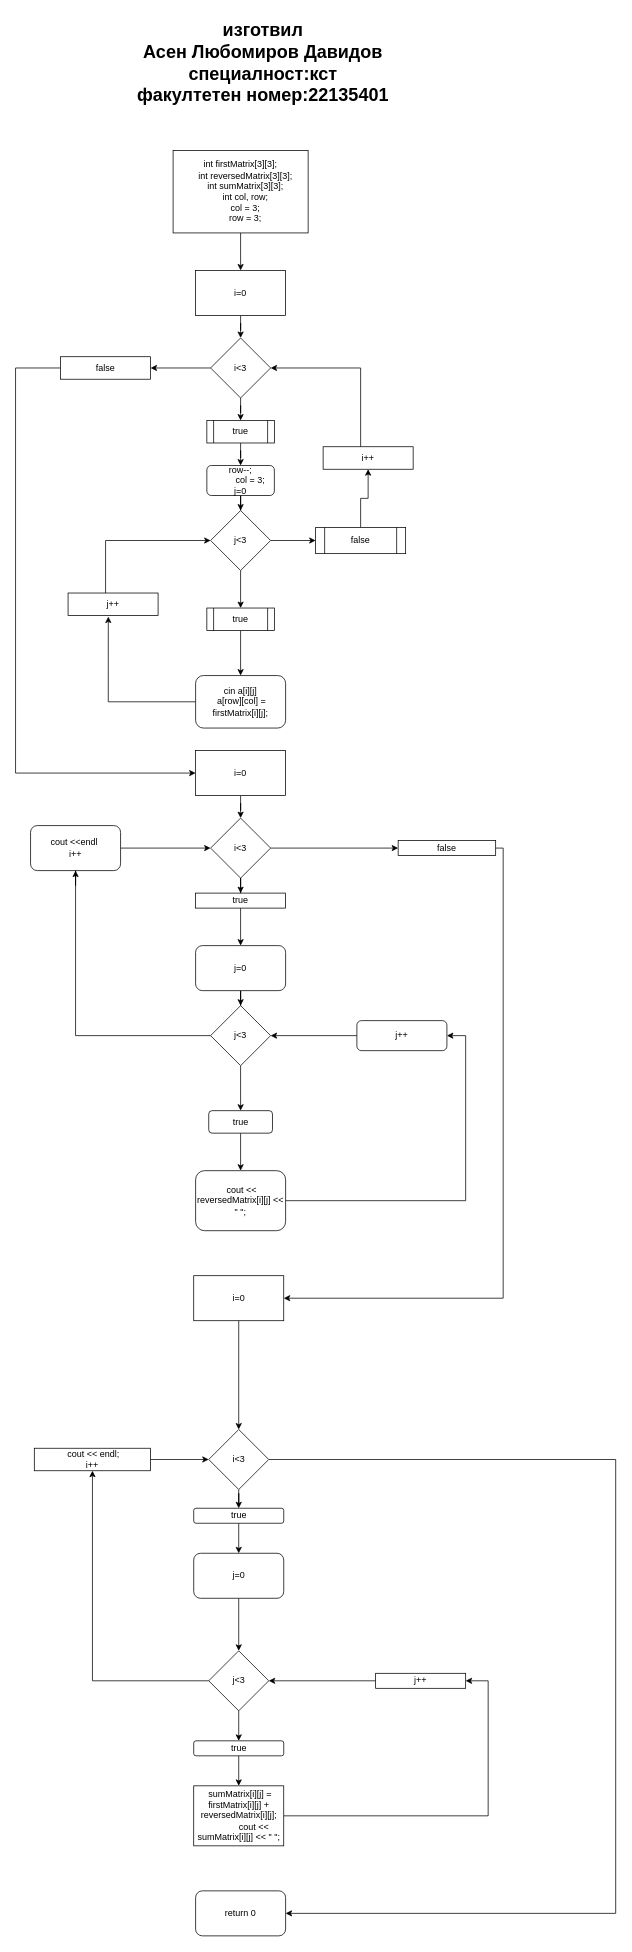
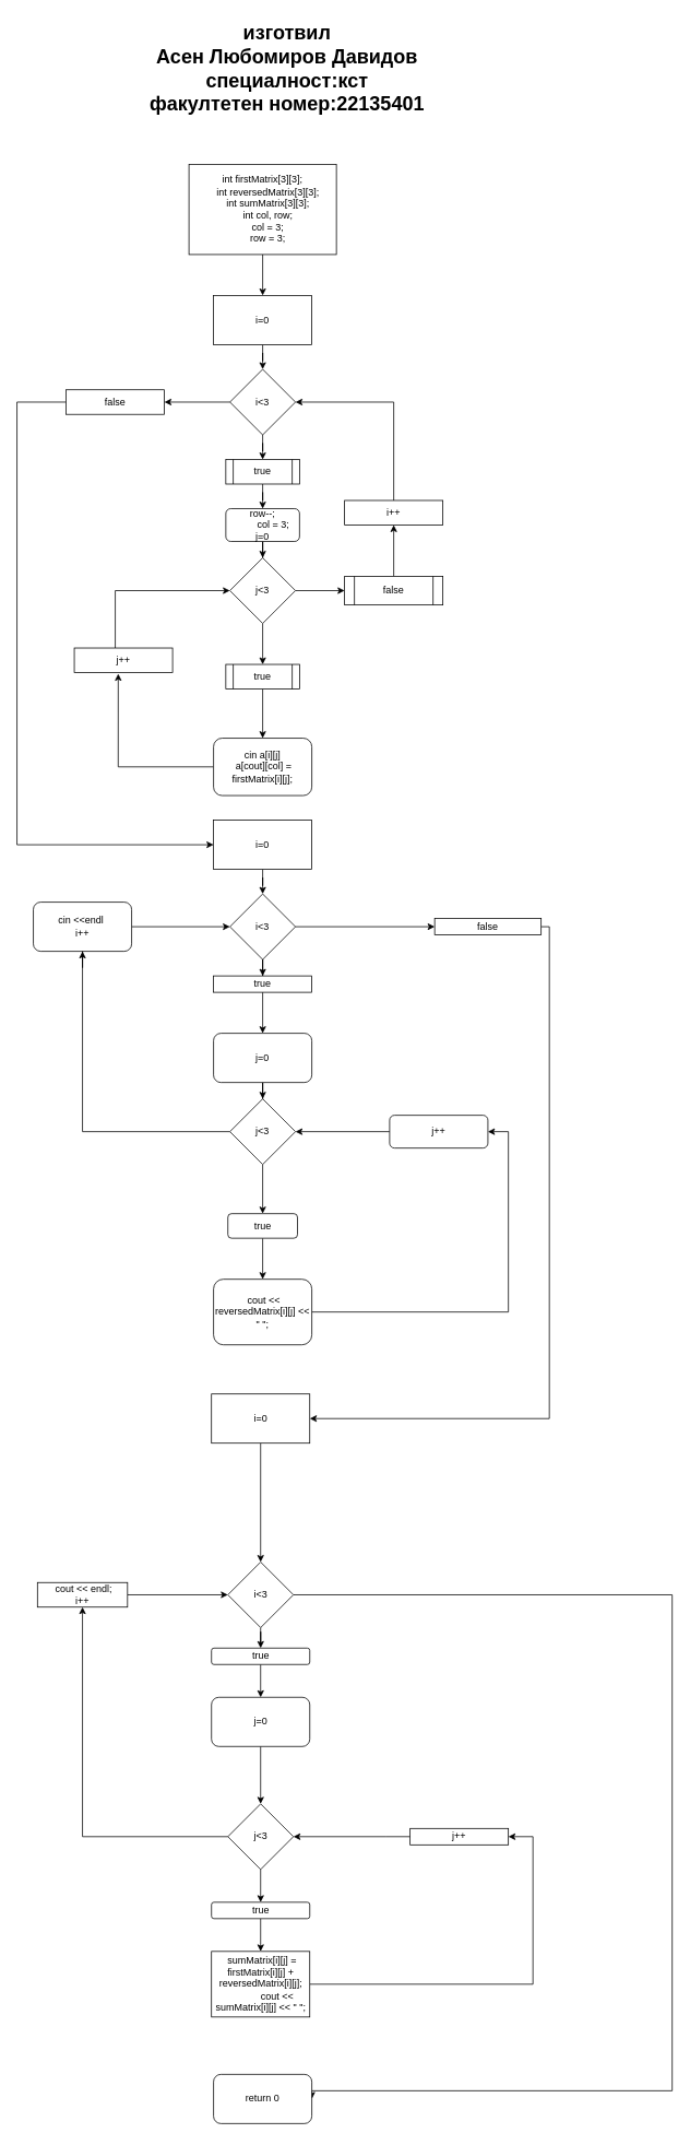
  <mxCell id="0" />
  <mxCell id="1" parent="0" />
  <mxCell id="2" style="edgeStyle=orthogonalEdgeStyle;rounded=0;orthogonalLoop=1;jettySize=auto;html=1;entryX=0.5;entryY=0;entryDx=0;entryDy=0;startArrow=none;" parent="1" source="22" target="9" edge="1"><mxGeometry relative="1" as="geometry" /></mxCell>
  <mxCell id="3" style="edgeStyle=orthogonalEdgeStyle;rounded=0;orthogonalLoop=1;jettySize=auto;html=1;" edge="1" parent="1" source="4" target="22"><mxGeometry relative="1" as="geometry" /></mxCell>
  <mxCell id="4" value="&lt;div&gt;int firstMatrix[3][3];&lt;/div&gt;&lt;div&gt;&amp;nbsp; &amp;nbsp; int reversedMatrix[3][3];&lt;/div&gt;&lt;div&gt;&amp;nbsp; &amp;nbsp; int sumMatrix[3][3];&lt;/div&gt;&lt;div&gt;&amp;nbsp; &amp;nbsp; int col, row;&lt;/div&gt;&lt;div&gt;&amp;nbsp; &amp;nbsp; col = 3;&lt;/div&gt;&lt;div&gt;&amp;nbsp; &amp;nbsp; row = 3;&lt;/div&gt;" style="rounded=0;whiteSpace=wrap;html=1;" parent="1" vertex="1"><mxGeometry x="230" y="200" width="180" height="110" as="geometry" /></mxCell>
  <mxCell id="5" style="edgeStyle=orthogonalEdgeStyle;rounded=0;orthogonalLoop=1;jettySize=auto;html=1;startArrow=none;" parent="1" source="23" target="13" edge="1"><mxGeometry relative="1" as="geometry" /></mxCell>
  <mxCell id="6" style="edgeStyle=orthogonalEdgeStyle;rounded=0;orthogonalLoop=1;jettySize=auto;html=1;entryX=0;entryY=0.5;entryDx=0;entryDy=0;startArrow=none;" parent="1" source="27" target="33" edge="1"><mxGeometry relative="1" as="geometry"><mxPoint x="260" y="1100" as="targetPoint" /><Array as="points"><mxPoint x="20" y="490" /><mxPoint x="20" y="1030" /></Array></mxGeometry></mxCell>
  <mxCell id="7" style="edgeStyle=orthogonalEdgeStyle;rounded=0;orthogonalLoop=1;jettySize=auto;html=1;entryX=1;entryY=0.5;entryDx=0;entryDy=0;" parent="1" source="9" target="27" edge="1"><mxGeometry relative="1" as="geometry" /></mxCell>
  <mxCell id="8" style="edgeStyle=orthogonalEdgeStyle;rounded=0;orthogonalLoop=1;jettySize=auto;html=1;entryX=0.5;entryY=0;entryDx=0;entryDy=0;" edge="1" parent="1" source="9" target="25"><mxGeometry relative="1" as="geometry" /></mxCell>
  <mxCell id="9" value="i&amp;lt;3" style="rhombus;whiteSpace=wrap;html=1;" parent="1" vertex="1"><mxGeometry x="280" y="450" width="80" height="80" as="geometry" /></mxCell>
  <mxCell id="10" style="edgeStyle=orthogonalEdgeStyle;rounded=0;orthogonalLoop=1;jettySize=auto;html=1;startArrow=none;" parent="1" source="21" target="20" edge="1"><mxGeometry relative="1" as="geometry"><mxPoint x="320" y="860" as="targetPoint" /></mxGeometry></mxCell>
  <mxCell id="11" style="edgeStyle=orthogonalEdgeStyle;rounded=0;orthogonalLoop=1;jettySize=auto;html=1;entryX=0;entryY=0.5;entryDx=0;entryDy=0;" parent="1" source="13" target="15" edge="1"><mxGeometry relative="1" as="geometry" /></mxCell>
  <mxCell id="12" style="edgeStyle=orthogonalEdgeStyle;rounded=0;orthogonalLoop=1;jettySize=auto;html=1;entryX=0.5;entryY=0;entryDx=0;entryDy=0;" edge="1" parent="1" source="13" target="21"><mxGeometry relative="1" as="geometry" /></mxCell>
  <mxCell id="13" value="j&amp;lt;3" style="rhombus;whiteSpace=wrap;html=1;" parent="1" vertex="1"><mxGeometry x="280" y="680" width="80" height="80" as="geometry" /></mxCell>
  <mxCell id="14" style="edgeStyle=orthogonalEdgeStyle;rounded=0;orthogonalLoop=1;jettySize=auto;html=1;entryX=0.5;entryY=1;entryDx=0;entryDy=0;" edge="1" parent="1" source="15" target="17"><mxGeometry relative="1" as="geometry" /></mxCell>
  <mxCell id="15" value="false" style="shape=process;whiteSpace=wrap;html=1;backgroundOutline=1;" parent="1" vertex="1"><mxGeometry x="420" y="702.5" width="120" height="35" as="geometry" /></mxCell>
  <mxCell id="16" style="edgeStyle=orthogonalEdgeStyle;rounded=0;orthogonalLoop=1;jettySize=auto;html=1;entryX=1;entryY=0.5;entryDx=0;entryDy=0;" edge="1" parent="1" source="17" target="9"><mxGeometry relative="1" as="geometry"><mxPoint x="400" y="520" as="targetPoint" /><Array as="points"><mxPoint x="480" y="490" /></Array></mxGeometry></mxCell>
- <mxCell id="17" value="i++" style="rounded=0;whiteSpace=wrap;html=1;" parent="1" vertex="1"><mxGeometry x="430" y="595" width="120" height="30" as="geometry" /></mxCell>
+ <mxCell id="17" value="i++" style="rounded=0;whiteSpace=wrap;html=1;" parent="1" vertex="1"><mxGeometry x="420" y="610" width="120" height="30" as="geometry" /></mxCell>
  <mxCell id="18" style="edgeStyle=orthogonalEdgeStyle;rounded=0;orthogonalLoop=1;jettySize=auto;html=1;entryX=0;entryY=0.5;entryDx=0;entryDy=0;startArrow=none;" parent="1" source="26" target="13" edge="1"><mxGeometry relative="1" as="geometry"><mxPoint x="150" y="640" as="targetPoint" /><Array as="points"><mxPoint x="140" y="720" /></Array></mxGeometry></mxCell>
  <mxCell id="19" style="edgeStyle=orthogonalEdgeStyle;rounded=0;orthogonalLoop=1;jettySize=auto;html=1;entryX=0.447;entryY=1.047;entryDx=0;entryDy=0;entryPerimeter=0;" parent="1" source="20" target="26" edge="1"><mxGeometry relative="1" as="geometry"><mxPoint x="90" y="875" as="targetPoint" /></mxGeometry></mxCell>
- <mxCell id="20" value="cin a[i][j]&lt;br&gt;&amp;nbsp;a[row][col] = firstMatrix[i][j];" style="rounded=1;whiteSpace=wrap;html=1;" parent="1" vertex="1"><mxGeometry x="260" y="900" width="120" height="70" as="geometry" /></mxCell>
+ <mxCell id="20" value="cin a[i][j]&lt;br&gt;&amp;nbsp;a[cout][col] = firstMatrix[i][j];" style="rounded=1;whiteSpace=wrap;html=1;" parent="1" vertex="1"><mxGeometry x="260" y="900" width="120" height="70" as="geometry" /></mxCell>
  <mxCell id="21" value="true" style="shape=process;whiteSpace=wrap;html=1;backgroundOutline=1;" parent="1" vertex="1"><mxGeometry x="275" y="810" width="90" height="30" as="geometry" /></mxCell>
  <mxCell id="22" value="i=0" style="rounded=0;whiteSpace=wrap;html=1;" parent="1" vertex="1"><mxGeometry x="260" width="120" height="60" as="geometry" y="360" /></mxCell>
  <mxCell id="23" value="&lt;div&gt;row--;&lt;/div&gt;&lt;div&gt;&amp;nbsp; &amp;nbsp; &amp;nbsp; &amp;nbsp; col = 3;&lt;/div&gt;&lt;div&gt;j=0&lt;/div&gt;" style="whiteSpace=wrap;html=1;rounded=1;" parent="1" vertex="1"><mxGeometry x="275" y="620" width="90" height="40" as="geometry" /></mxCell>
  <mxCell id="24" style="edgeStyle=orthogonalEdgeStyle;rounded=0;orthogonalLoop=1;jettySize=auto;html=1;entryX=0.5;entryY=0;entryDx=0;entryDy=0;" edge="1" parent="1" source="25" target="23"><mxGeometry relative="1" as="geometry" /></mxCell>
  <mxCell id="25" value="true" style="shape=process;whiteSpace=wrap;html=1;backgroundOutline=1;" parent="1" vertex="1"><mxGeometry x="275" y="560" width="90" height="30" as="geometry" /></mxCell>
  <mxCell id="26" value="j++" style="rounded=0;whiteSpace=wrap;html=1;" parent="1" vertex="1"><mxGeometry x="90" y="790" width="120" height="30" as="geometry" /></mxCell>
  <mxCell id="27" value="false" style="rounded=0;whiteSpace=wrap;html=1;" parent="1" vertex="1"><mxGeometry x="80" y="475" width="120" height="30" as="geometry" /></mxCell>
  <mxCell id="28" style="edgeStyle=orthogonalEdgeStyle;rounded=0;orthogonalLoop=1;jettySize=auto;html=1;startArrow=none;" parent="1" source="48" edge="1"><mxGeometry relative="1" as="geometry"><mxPoint x="100" y="1140" as="targetPoint" /></mxGeometry></mxCell>
  <mxCell id="29" style="edgeStyle=orthogonalEdgeStyle;rounded=0;orthogonalLoop=1;jettySize=auto;html=1;entryX=0.5;entryY=0;entryDx=0;entryDy=0;" edge="1" parent="1" source="31" target="37"><mxGeometry relative="1" as="geometry" /></mxCell>
  <mxCell id="30" style="edgeStyle=orthogonalEdgeStyle;rounded=0;orthogonalLoop=1;jettySize=auto;html=1;entryX=0;entryY=0.5;entryDx=0;entryDy=0;" edge="1" parent="1" source="31" target="71"><mxGeometry relative="1" as="geometry" /></mxCell>
  <mxCell id="31" value="i&amp;lt;3" style="rhombus;whiteSpace=wrap;html=1;" parent="1" vertex="1"><mxGeometry x="280" y="1090" width="80" height="80" as="geometry" /></mxCell>
  <mxCell id="32" style="edgeStyle=orthogonalEdgeStyle;rounded=0;orthogonalLoop=1;jettySize=auto;html=1;entryX=0.5;entryY=0;entryDx=0;entryDy=0;" parent="1" source="33" target="31" edge="1"><mxGeometry relative="1" as="geometry" /></mxCell>
  <mxCell id="33" value="i=0" style="rounded=0;whiteSpace=wrap;html=1;" parent="1" vertex="1"><mxGeometry x="260" y="1000" width="120" height="60" as="geometry" /></mxCell>
  <mxCell id="34" style="edgeStyle=orthogonalEdgeStyle;rounded=0;orthogonalLoop=1;jettySize=auto;html=1;" parent="1" source="35" target="40" edge="1"><mxGeometry relative="1" as="geometry"><mxPoint x="320" y="1340" as="targetPoint" /></mxGeometry></mxCell>
  <mxCell id="35" value="j=0" style="rounded=1;whiteSpace=wrap;html=1;" parent="1" vertex="1"><mxGeometry x="260" y="1260" width="120" height="60" as="geometry" /></mxCell>
  <mxCell id="36" value="" style="edgeStyle=orthogonalEdgeStyle;rounded=0;orthogonalLoop=1;jettySize=auto;html=1;" edge="1" parent="1" source="37" target="35"><mxGeometry relative="1" as="geometry" /></mxCell>
  <mxCell id="37" value="true" style="rounded=0;whiteSpace=wrap;html=1;" parent="1" vertex="1"><mxGeometry x="260" y="1190" width="120" height="20" as="geometry" /></mxCell>
  <mxCell id="38" style="edgeStyle=orthogonalEdgeStyle;rounded=0;orthogonalLoop=1;jettySize=auto;html=1;entryX=0.5;entryY=1;entryDx=0;entryDy=0;" edge="1" parent="1" source="40" target="48"><mxGeometry relative="1" as="geometry" /></mxCell>
  <mxCell id="39" style="edgeStyle=orthogonalEdgeStyle;rounded=0;orthogonalLoop=1;jettySize=auto;html=1;entryX=0.5;entryY=0;entryDx=0;entryDy=0;" edge="1" parent="1" source="40" target="42"><mxGeometry relative="1" as="geometry" /></mxCell>
  <mxCell id="40" value="j&amp;lt;3" style="rhombus;whiteSpace=wrap;html=1;" parent="1" vertex="1"><mxGeometry x="280" y="1340" width="80" height="80" as="geometry" /></mxCell>
  <mxCell id="41" style="edgeStyle=orthogonalEdgeStyle;rounded=0;orthogonalLoop=1;jettySize=auto;html=1;entryX=0.5;entryY=0;entryDx=0;entryDy=0;" parent="1" source="42" target="44" edge="1"><mxGeometry relative="1" as="geometry" /></mxCell>
  <mxCell id="42" value="true" style="rounded=1;whiteSpace=wrap;html=1;" parent="1" vertex="1"><mxGeometry x="277.5" y="1480" width="85" height="30" as="geometry" /></mxCell>
  <mxCell id="43" style="edgeStyle=orthogonalEdgeStyle;rounded=0;orthogonalLoop=1;jettySize=auto;html=1;entryX=1;entryY=0.5;entryDx=0;entryDy=0;" parent="1" source="44" target="46" edge="1"><mxGeometry relative="1" as="geometry"><mxPoint x="600" y="1380" as="targetPoint" /><Array as="points"><mxPoint x="620" y="1600" /><mxPoint x="620" y="1380" /></Array></mxGeometry></mxCell>
  <mxCell id="44" value="&amp;nbsp;cout &amp;lt;&amp;lt; reversedMatrix[i][j] &amp;lt;&amp;lt; &quot; &quot;;" style="rounded=1;whiteSpace=wrap;html=1;" parent="1" vertex="1"><mxGeometry x="260" y="1560" width="120" height="80" as="geometry" /></mxCell>
  <mxCell id="45" style="edgeStyle=orthogonalEdgeStyle;rounded=0;orthogonalLoop=1;jettySize=auto;html=1;entryX=1;entryY=0.5;entryDx=0;entryDy=0;" parent="1" source="46" target="40" edge="1"><mxGeometry relative="1" as="geometry" /></mxCell>
  <mxCell id="46" value="j++" style="rounded=1;whiteSpace=wrap;html=1;" parent="1" vertex="1"><mxGeometry x="475" y="1360" width="120" height="40" as="geometry" /></mxCell>
  <mxCell id="47" style="edgeStyle=orthogonalEdgeStyle;rounded=0;orthogonalLoop=1;jettySize=auto;html=1;" edge="1" parent="1" source="48" target="31"><mxGeometry relative="1" as="geometry" /></mxCell>
- <mxCell id="48" value="cout &amp;lt;&amp;lt;endl&amp;nbsp;&lt;br&gt;i++" style="rounded=1;whiteSpace=wrap;html=1;" parent="1" vertex="1"><mxGeometry x="40" y="1100" width="120" height="60" as="geometry" /></mxCell>
+ <mxCell id="48" value="cin &amp;lt;&amp;lt;endl&amp;nbsp;&lt;br&gt;i++" style="rounded=1;whiteSpace=wrap;html=1;" parent="1" vertex="1"><mxGeometry x="40" y="1100" width="120" height="60" as="geometry" /></mxCell>
  <mxCell id="49" style="edgeStyle=orthogonalEdgeStyle;rounded=0;orthogonalLoop=1;jettySize=auto;html=1;entryX=0.5;entryY=0;entryDx=0;entryDy=0;" parent="1" source="50" target="53" edge="1"><mxGeometry relative="1" as="geometry" /></mxCell>
  <mxCell id="50" value="i=0" style="rounded=0;whiteSpace=wrap;html=1;" parent="1" vertex="1"><mxGeometry x="257.5" y="1700" width="120" height="60" as="geometry" /></mxCell>
  <mxCell id="51" style="edgeStyle=orthogonalEdgeStyle;rounded=0;orthogonalLoop=1;jettySize=auto;html=1;" parent="1" source="53" target="55" edge="1"><mxGeometry relative="1" as="geometry"><mxPoint x="335" y="2090" as="targetPoint" /></mxGeometry></mxCell>
  <mxCell id="52" style="edgeStyle=orthogonalEdgeStyle;rounded=0;orthogonalLoop=1;jettySize=auto;html=1;entryX=1;entryY=0.5;entryDx=0;entryDy=0;" parent="1" source="53" target="68" edge="1"><mxGeometry relative="1" as="geometry"><mxPoint x="780" y="2690" as="targetPoint" /><Array as="points"><mxPoint x="820" y="1945" /><mxPoint x="820" y="2550" /></Array></mxGeometry></mxCell>
  <mxCell id="53" value="i&amp;lt;3" style="rhombus;whiteSpace=wrap;html=1;" parent="1" vertex="1"><mxGeometry x="277.5" y="1905" width="80" height="80" as="geometry" /></mxCell>
  <mxCell id="54" style="edgeStyle=orthogonalEdgeStyle;rounded=0;orthogonalLoop=1;jettySize=auto;html=1;" edge="1" parent="1" source="55" target="60"><mxGeometry relative="1" as="geometry" /></mxCell>
  <mxCell id="55" value="true" style="rounded=1;whiteSpace=wrap;html=1;" parent="1" vertex="1"><mxGeometry x="257.5" y="2010" width="120" height="20" as="geometry" /></mxCell>
  <mxCell id="56" style="edgeStyle=orthogonalEdgeStyle;rounded=0;orthogonalLoop=1;jettySize=auto;html=1;entryX=1;entryY=0.5;entryDx=0;entryDy=0;startArrow=none;" parent="1" source="67" target="64" edge="1"><mxGeometry relative="1" as="geometry"><mxPoint x="380" y="2240" as="targetPoint" /><Array as="points"><mxPoint x="470" y="2240" /><mxPoint x="470" y="2240" /></Array></mxGeometry></mxCell>
  <mxCell id="57" style="edgeStyle=orthogonalEdgeStyle;rounded=0;orthogonalLoop=1;jettySize=auto;html=1;" edge="1" parent="1" source="58" target="67"><mxGeometry relative="1" as="geometry"><mxPoint x="640" y="2240" as="targetPoint" /><Array as="points"><mxPoint x="650" y="2420" /><mxPoint x="650" y="2240" /></Array></mxGeometry></mxCell>
  <mxCell id="58" value="&lt;div&gt;&amp;nbsp;sumMatrix[i][j] = firstMatrix[i][j] + reversedMatrix[i][j];&lt;/div&gt;&lt;div&gt;&amp;nbsp; &amp;nbsp; &amp;nbsp; &amp;nbsp; &amp;nbsp; &amp;nbsp; cout &amp;lt;&amp;lt; sumMatrix[i][j] &amp;lt;&amp;lt; &quot; &quot;;&lt;/div&gt;" style="rounded=0;whiteSpace=wrap;html=1;" parent="1" vertex="1"><mxGeometry x="257.5" y="2380" width="120" height="80" as="geometry" /></mxCell>
  <mxCell id="59" style="edgeStyle=orthogonalEdgeStyle;rounded=0;orthogonalLoop=1;jettySize=auto;html=1;entryX=0.5;entryY=0;entryDx=0;entryDy=0;" parent="1" source="60" target="64" edge="1"><mxGeometry relative="1" as="geometry" /></mxCell>
  <mxCell id="60" value="j=0" style="rounded=1;whiteSpace=wrap;html=1;" parent="1" vertex="1"><mxGeometry x="257.5" y="2070" width="120" height="60" as="geometry" /></mxCell>
  <mxCell id="61" style="edgeStyle=orthogonalEdgeStyle;rounded=0;orthogonalLoop=1;jettySize=auto;html=1;entryX=0.5;entryY=0;entryDx=0;entryDy=0;" parent="1" source="64" target="66" edge="1"><mxGeometry relative="1" as="geometry" /></mxCell>
  <mxCell id="62" style="edgeStyle=orthogonalEdgeStyle;rounded=0;orthogonalLoop=1;jettySize=auto;html=1;entryX=0;entryY=0.5;entryDx=0;entryDy=0;startArrow=none;" parent="1" source="69" target="53" edge="1"><mxGeometry relative="1" as="geometry"><mxPoint x="70" y="1900" as="targetPoint" /><Array as="points" /></mxGeometry></mxCell>
  <mxCell id="63" style="edgeStyle=orthogonalEdgeStyle;rounded=0;orthogonalLoop=1;jettySize=auto;html=1;entryX=0.5;entryY=1;entryDx=0;entryDy=0;" edge="1" parent="1" source="64" target="69"><mxGeometry relative="1" as="geometry" /></mxCell>
  <mxCell id="64" value="j&amp;lt;3" style="rhombus;whiteSpace=wrap;html=1;" parent="1" vertex="1"><mxGeometry x="277.5" y="2200" width="80" height="80" as="geometry" /></mxCell>
  <mxCell id="65" style="edgeStyle=orthogonalEdgeStyle;rounded=0;orthogonalLoop=1;jettySize=auto;html=1;entryX=0.5;entryY=0;entryDx=0;entryDy=0;" parent="1" source="66" target="58" edge="1"><mxGeometry relative="1" as="geometry" /></mxCell>
  <mxCell id="66" value="true" style="rounded=1;whiteSpace=wrap;html=1;" parent="1" vertex="1"><mxGeometry x="257.5" y="2320" width="120" height="20" as="geometry" /></mxCell>
  <mxCell id="67" value="j++" style="rounded=0;whiteSpace=wrap;html=1;" parent="1" vertex="1"><mxGeometry x="500" y="2230" width="120" height="20" as="geometry" /></mxCell>
- <mxCell id="68" value="return 0" style="rounded=1;whiteSpace=wrap;html=1;" parent="1" vertex="1"><mxGeometry x="260" y="2520" width="120" height="60" as="geometry" /></mxCell>
- <mxCell id="69" value="&amp;nbsp;cout &amp;lt;&amp;lt; endl;&lt;br&gt;i++" style="rounded=0;whiteSpace=wrap;html=1;" parent="1" vertex="1"><mxGeometry x="45" y="1930" width="155" height="30" as="geometry" /></mxCell>
+ <mxCell id="68" value="return 0" style="rounded=1;whiteSpace=wrap;html=1;" parent="1" vertex="1"><mxGeometry x="260" y="2530" width="120" height="60" as="geometry" /></mxCell>
+ <mxCell id="69" value="&amp;nbsp;cout &amp;lt;&amp;lt; endl;&lt;br&gt;i++" style="rounded=0;whiteSpace=wrap;html=1;" parent="1" vertex="1"><mxGeometry x="45" y="1930" width="110" height="30" as="geometry" /></mxCell>
  <mxCell id="70" style="edgeStyle=orthogonalEdgeStyle;rounded=0;orthogonalLoop=1;jettySize=auto;html=1;entryX=1;entryY=0.5;entryDx=0;entryDy=0;" edge="1" parent="1" source="71" target="50"><mxGeometry relative="1" as="geometry"><mxPoint x="440" y="1730" as="targetPoint" /><Array as="points"><mxPoint x="670" y="1130" /><mxPoint x="670" y="1730" /></Array></mxGeometry></mxCell>
  <mxCell id="71" value="false" style="rounded=0;whiteSpace=wrap;html=1;" vertex="1" parent="1"><mxGeometry x="530" y="1120" width="130" height="20" as="geometry" /></mxCell>
  <mxCell id="72" value="&lt;h1&gt;изготвил&lt;br&gt;Асен Любомиров Давидов&lt;br&gt;специалност:кст&lt;br&gt;факултетен номер:22135401&lt;/h1&gt;" style="text;html=1;strokeColor=none;fillColor=none;spacing=5;spacingTop=-20;whiteSpace=wrap;overflow=hidden;rounded=0;align=center;" vertex="1" parent="1"><mxGeometry x="60" y="20" width="580" height="140" as="geometry" /></mxCell>
  <mxCell id="73" style="edgeStyle=orthogonalEdgeStyle;rounded=0;orthogonalLoop=1;jettySize=auto;html=1;exitX=0.5;exitY=1;exitDx=0;exitDy=0;" edge="1" parent="1" source="66" target="66"><mxGeometry relative="1" as="geometry" /></mxCell>
